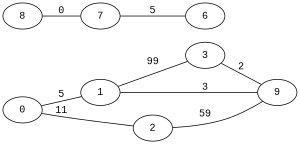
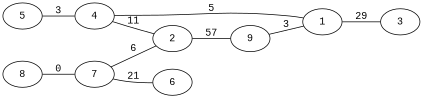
  strict graph {
    fontname="Liberation Mono"
    rankdir=LR
    node [fontname="Liberation Mono"]
    edge [fontname="Liberation Mono"]
    1
    3
    9
    2
-   4 [label=0]
+   4
+   5
    7
    6
    8
-   1 -- 3 [label=99]
-   3 -- 9 [label=2]
+   1 -- 3 [label=29]
    9 -- 1 [label=3]
-   2 -- 9 [label=59]
+   2 -- 9 [label=57]
    4 -- 1 [label=5]
    4 -- 2 [label=11]
-   7 -- 6 [label=5]
+   5 -- 4 [label=3]
+   7 -- 2 [label=6]
+   7 -- 6 [label=21]
    8 -- 7 [label=0]
  }
